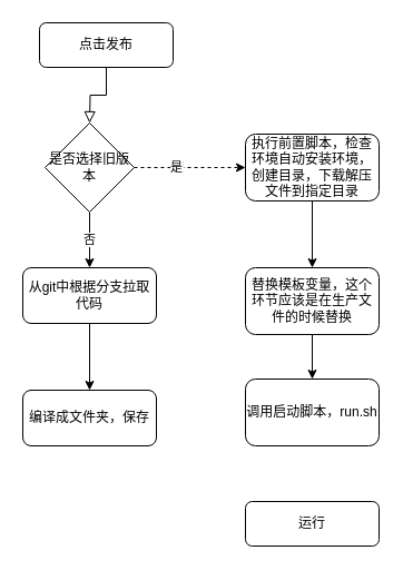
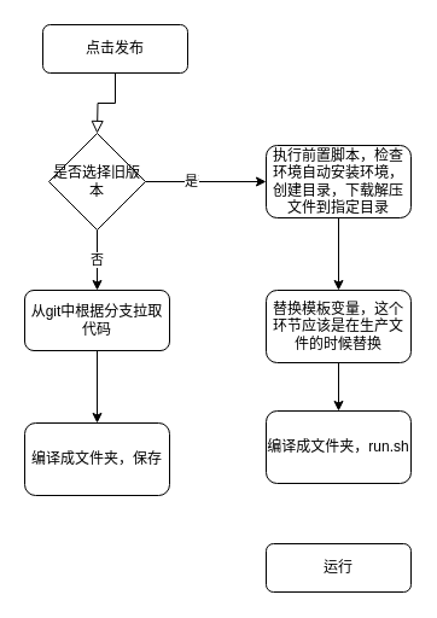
  <mxCell id="0" />
  <mxCell id="1" parent="0" />
  <mxCell id="2" value="" style="rounded=0;html=1;jettySize=auto;orthogonalLoop=1;fontSize=11;endArrow=block;endFill=0;endSize=8;strokeWidth=1;shadow=0;labelBackgroundColor=none;edgeStyle=orthogonalEdgeStyle;" parent="1" source="3" edge="1"><mxGeometry relative="1" as="geometry"><mxPoint x="80" y="110" as="targetPoint" /></mxGeometry></mxCell>
  <mxCell id="3" value="点击发布" style="rounded=1;whiteSpace=wrap;html=1;fontSize=12;glass=0;strokeWidth=1;shadow=0;" parent="1" vertex="1"><mxGeometry x="35" y="20" width="120" height="40" as="geometry" /></mxCell>
  <mxCell id="4" value="否" style="edgeStyle=orthogonalEdgeStyle;rounded=0;orthogonalLoop=1;jettySize=auto;html=1;" edge="1" parent="1" source="8" target="10"><mxGeometry relative="1" as="geometry" /></mxCell>
- <mxCell id="5" value="" style="edgeStyle=orthogonalEdgeStyle;rounded=0;orthogonalLoop=1;jettySize=auto;html=1;dashed=1;" edge="1" parent="1" source="8" target="13"><mxGeometry relative="1" as="geometry" /></mxCell>
+ <mxCell id="5" value="" style="edgeStyle=orthogonalEdgeStyle;rounded=0;orthogonalLoop=1;jettySize=auto;html=1;" edge="1" parent="1" source="8" target="13"><mxGeometry relative="1" as="geometry" /></mxCell>
  <mxCell id="6" value="否" style="edgeLabel;html=1;align=center;verticalAlign=middle;resizable=0;points=[];" vertex="1" connectable="0" parent="5"><mxGeometry x="-0.24" y="1" relative="1" as="geometry"><mxPoint as="offset" /></mxGeometry></mxCell>
  <mxCell id="7" value="是" style="edgeLabel;html=1;align=center;verticalAlign=middle;resizable=0;points=[];" vertex="1" connectable="0" parent="5"><mxGeometry x="-0.26" y="1" relative="1" as="geometry"><mxPoint as="offset" /></mxGeometry></mxCell>
  <mxCell id="8" value="是否选择旧版本" style="rhombus;whiteSpace=wrap;html=1;" vertex="1" parent="1"><mxGeometry x="40" y="110" width="80" height="80" as="geometry" /></mxCell>
  <mxCell id="9" style="edgeStyle=orthogonalEdgeStyle;rounded=0;orthogonalLoop=1;jettySize=auto;html=1;exitX=0.5;exitY=1;exitDx=0;exitDy=0;entryX=0.5;entryY=0;entryDx=0;entryDy=0;" edge="1" parent="1" source="10" target="11"><mxGeometry relative="1" as="geometry" /></mxCell>
  <mxCell id="10" value="从git中根据分支拉取代码" style="rounded=1;whiteSpace=wrap;html=1;" vertex="1" parent="1"><mxGeometry x="20" y="240" width="120" height="50" as="geometry" /></mxCell>
- <mxCell id="11" value="编译成文件夹，保存" style="rounded=1;whiteSpace=wrap;html=1;" vertex="1" parent="1"><mxGeometry x="20" y="350" width="120" height="50" as="geometry" /></mxCell>
+ <mxCell id="11" value="编译成文件夹，保存" style="rounded=1;whiteSpace=wrap;html=1;" vertex="1" parent="1"><mxGeometry x="20" y="350" width="120" height="60" as="geometry" /></mxCell>
  <mxCell id="12" style="edgeStyle=orthogonalEdgeStyle;rounded=0;orthogonalLoop=1;jettySize=auto;html=1;exitX=0.5;exitY=1;exitDx=0;exitDy=0;entryX=0.5;entryY=0;entryDx=0;entryDy=0;" edge="1" parent="1" source="13" target="15"><mxGeometry relative="1" as="geometry" /></mxCell>
  <mxCell id="13" value="执行前置脚本，检查环境自动安装环境，创建目录，下载解压文件到指定目录" style="rounded=1;whiteSpace=wrap;html=1;" vertex="1" parent="1"><mxGeometry x="220" y="120" width="120" height="60" as="geometry" /></mxCell>
  <mxCell id="14" value="" style="edgeStyle=orthogonalEdgeStyle;rounded=0;orthogonalLoop=1;jettySize=auto;html=1;" edge="1" parent="1" source="15" target="16"><mxGeometry relative="1" as="geometry" /></mxCell>
  <mxCell id="15" value="替换模板变量，这个环节应该是在生产文件的时候替换" style="rounded=1;whiteSpace=wrap;html=1;" vertex="1" parent="1"><mxGeometry x="220" y="240" width="120" height="60" as="geometry" /></mxCell>
- <mxCell id="16" value="调用启动脚本，run.sh" style="rounded=1;whiteSpace=wrap;html=1;" vertex="1" parent="1"><mxGeometry x="220" y="340" width="120" height="60" as="geometry" /></mxCell>
+ <mxCell id="16" value="编译成文件夹，run.sh" style="rounded=1;whiteSpace=wrap;html=1;" vertex="1" parent="1"><mxGeometry x="220" y="340" width="120" height="60" as="geometry" /></mxCell>
  <mxCell id="17" value="运行" style="rounded=1;whiteSpace=wrap;html=1;fontSize=12;glass=0;strokeWidth=1;shadow=0;" vertex="1" parent="1"><mxGeometry x="220" y="450" width="120" height="40" as="geometry" /></mxCell>
